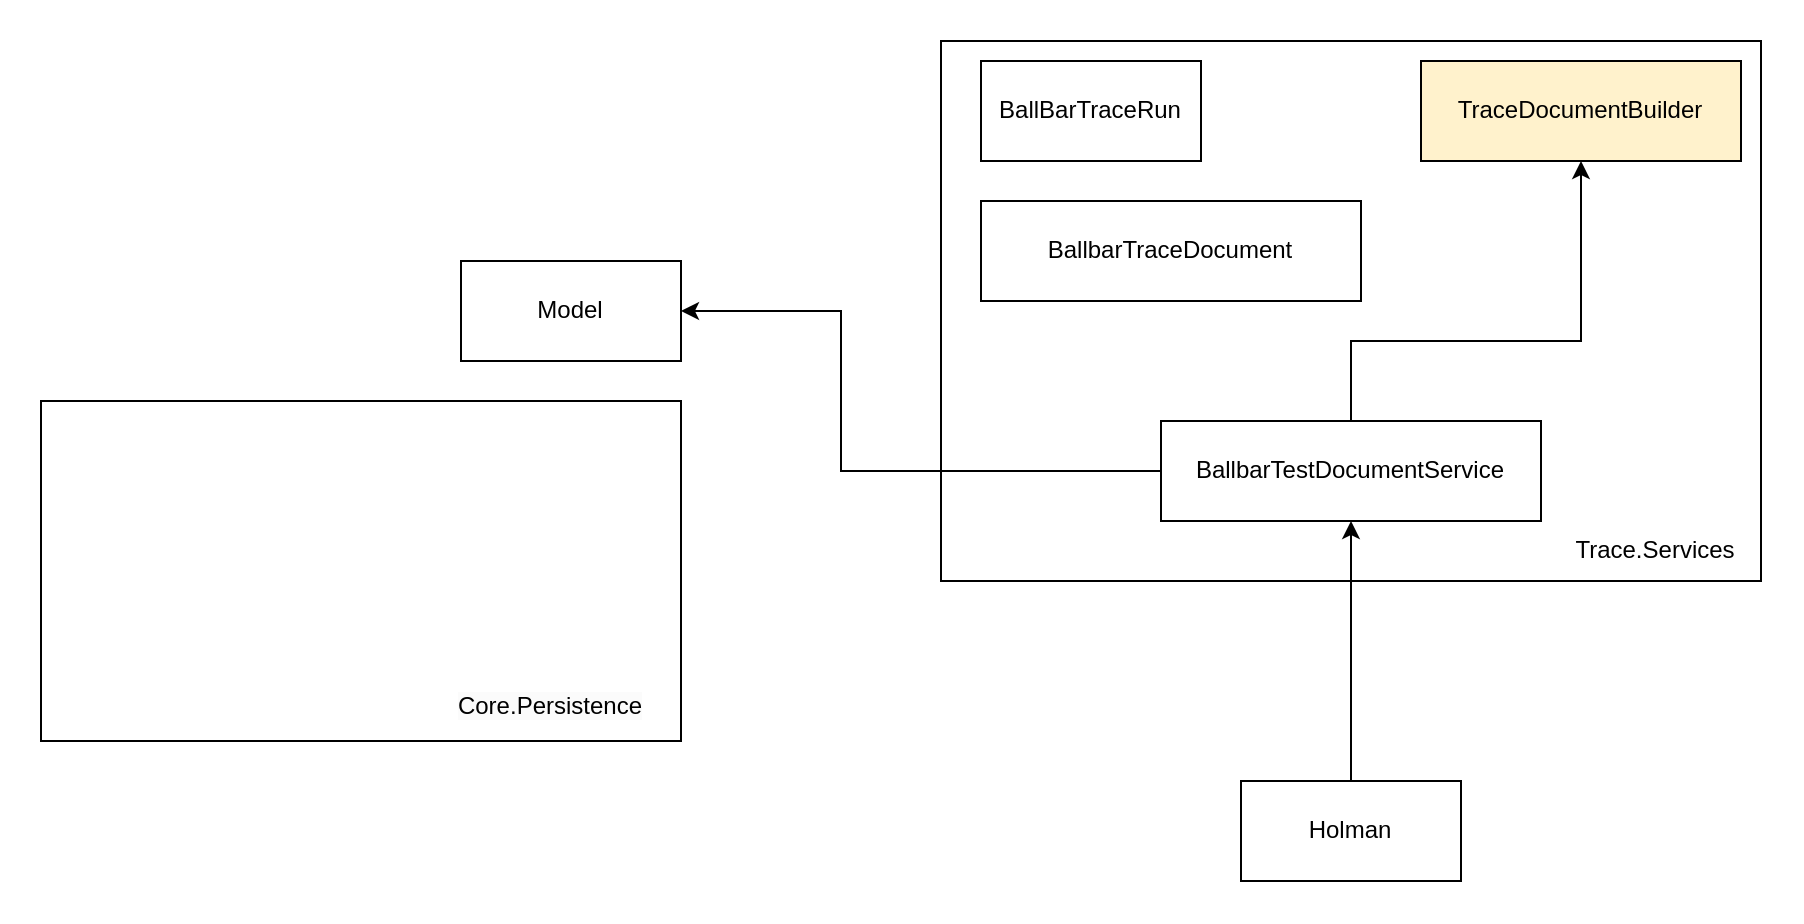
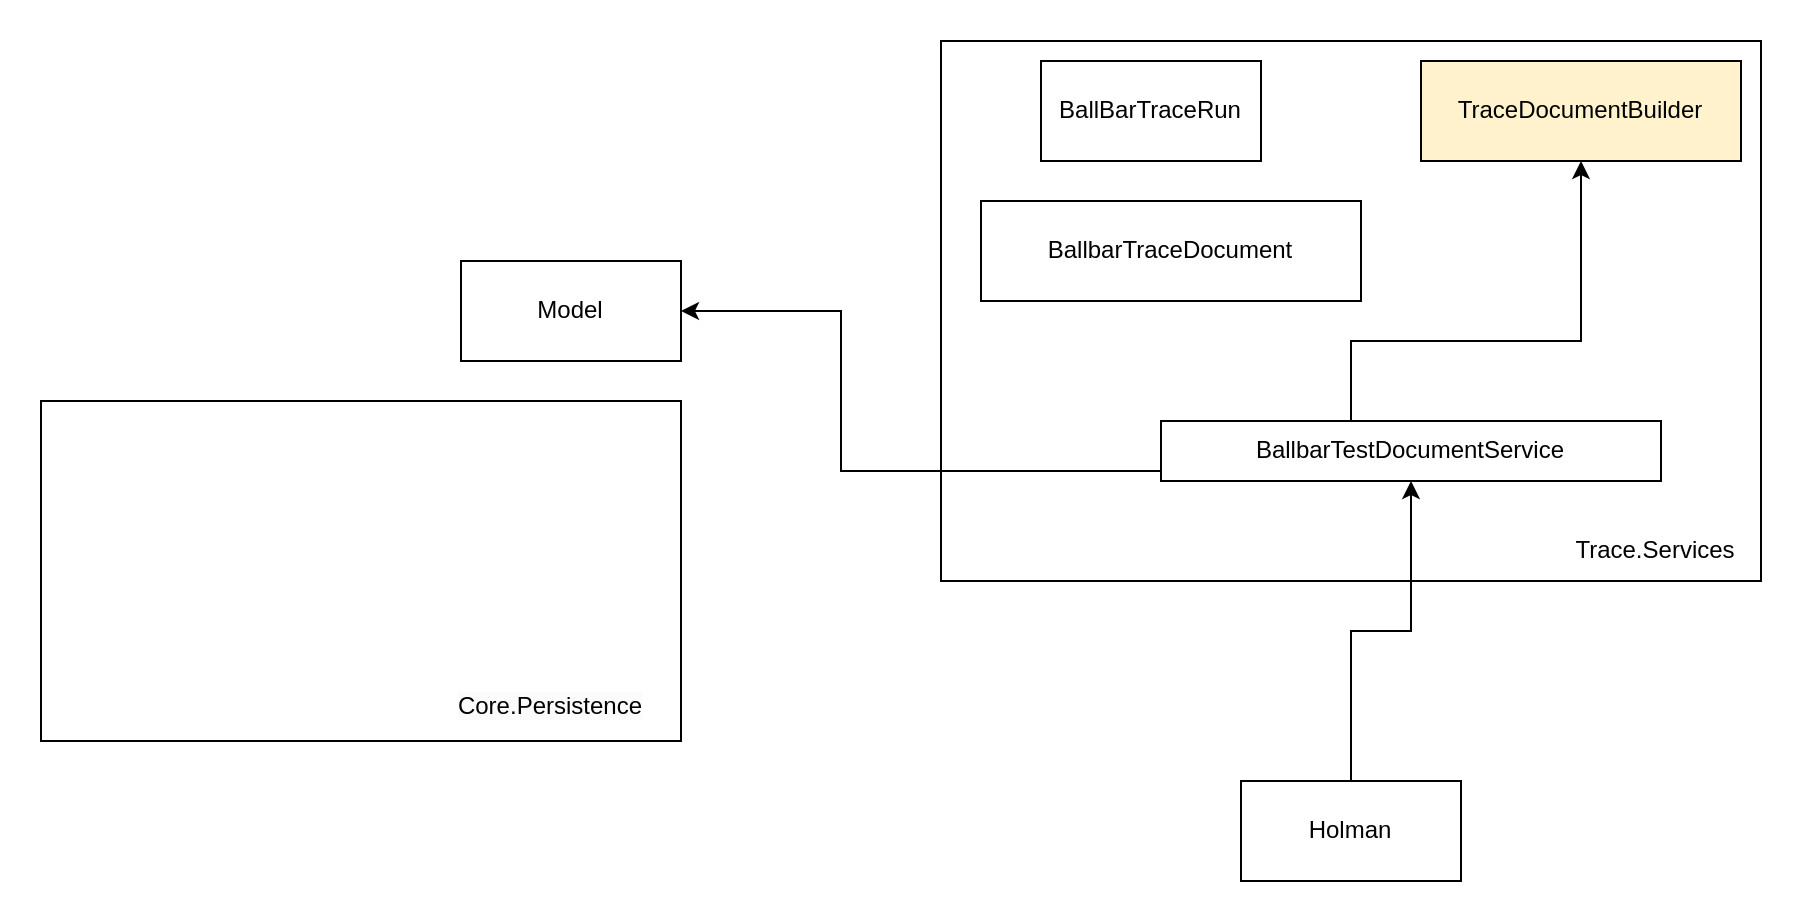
  <mxCell id="0" />
  <mxCell id="1" parent="0" />
  <mxCell id="2" value="Model" style="html=1;whiteSpace=wrap;" vertex="1" parent="1"><mxGeometry y="130" width="110" height="50" as="geometry" x="230" /></mxCell>
  <mxCell id="3" value="" style="html=1;whiteSpace=wrap;" vertex="1" parent="1"><mxGeometry x="470" y="20" width="410" height="270" as="geometry" /></mxCell>
  <mxCell id="4" style="edgeStyle=orthogonalEdgeStyle;rounded=0;orthogonalLoop=1;jettySize=auto;html=1;" edge="1" parent="1" source="5" target="10"><mxGeometry relative="1" as="geometry" /></mxCell>
  <mxCell id="5" value="Holman" style="html=1;whiteSpace=wrap;" vertex="1" parent="1"><mxGeometry x="620" y="390" width="110" height="50" as="geometry" /></mxCell>
  <mxCell id="6" value="BallbarTraceDocument" style="html=1;whiteSpace=wrap;" vertex="1" parent="1"><mxGeometry x="490" y="100" width="190" height="50" as="geometry" /></mxCell>
- <mxCell id="7" value="BallBarTraceRun" style="html=1;whiteSpace=wrap;" vertex="1" parent="1"><mxGeometry x="490" y="30" width="110" height="50" as="geometry" /></mxCell>
+ <mxCell id="7" value="BallBarTraceRun" style="html=1;whiteSpace=wrap;" vertex="1" parent="1"><mxGeometry x="520" y="30" width="110" height="50" as="geometry" /></mxCell>
  <mxCell id="8" style="edgeStyle=orthogonalEdgeStyle;rounded=0;orthogonalLoop=1;jettySize=auto;html=1;entryX=1;entryY=0.5;entryDx=0;entryDy=0;" edge="1" parent="1" source="10" target="2"><mxGeometry relative="1" as="geometry"><Array as="points"><mxPoint x="420" y="235" /><mxPoint x="420" y="155" /></Array></mxGeometry></mxCell>
  <mxCell id="9" style="edgeStyle=orthogonalEdgeStyle;rounded=0;orthogonalLoop=1;jettySize=auto;html=1;" edge="1" parent="1" source="10" target="14"><mxGeometry relative="1" as="geometry"><Array as="points"><mxPoint x="675" y="170" /><mxPoint x="790" y="170" /></Array></mxGeometry></mxCell>
- <mxCell id="10" value="BallbarTestDocumentService" style="html=1;whiteSpace=wrap;" vertex="1" parent="1"><mxGeometry x="580" y="210" width="190" height="50" as="geometry" /></mxCell>
+ <mxCell id="10" value="BallbarTestDocumentService" style="html=1;whiteSpace=wrap;" vertex="1" parent="1"><mxGeometry x="580" y="210" width="250" height="30" as="geometry" /></mxCell>
  <mxCell id="11" value="Trace.Services" style="text;html=1;strokeColor=none;fillColor=none;align=center;verticalAlign=middle;whiteSpace=wrap;rounded=0;" vertex="1" parent="1"><mxGeometry x="785" y="260" width="85" height="30" as="geometry" /></mxCell>
  <mxCell id="12" value="" style="html=1;whiteSpace=wrap;" vertex="1" parent="1"><mxGeometry x="20" y="200" width="320" height="170" as="geometry" /></mxCell>
  <mxCell id="13" value="&#10;&lt;span style=&quot;color: rgb(0, 0, 0); font-family: Helvetica; font-size: 12px; font-style: normal; font-variant-ligatures: normal; font-variant-caps: normal; font-weight: 400; letter-spacing: normal; orphans: 2; text-align: center; text-indent: 0px; text-transform: none; widows: 2; word-spacing: 0px; -webkit-text-stroke-width: 0px; background-color: rgb(251, 251, 251); text-decoration-thickness: initial; text-decoration-style: initial; text-decoration-color: initial; float: none; display: inline !important;&quot;&gt;Core.Persistence&lt;/span&gt;&#10;&#10;" style="text;html=1;strokeColor=none;fillColor=none;align=center;verticalAlign=middle;whiteSpace=wrap;rounded=0;" vertex="1" parent="1"><mxGeometry x="210" y="340" width="130" height="40" as="geometry" /></mxCell>
  <mxCell id="14" value="TraceDocumentBuilder" style="html=1;whiteSpace=wrap;fillColor=#fff2cc;" vertex="1" parent="1"><mxGeometry x="710" y="30" width="160" height="50" as="geometry" /></mxCell>
